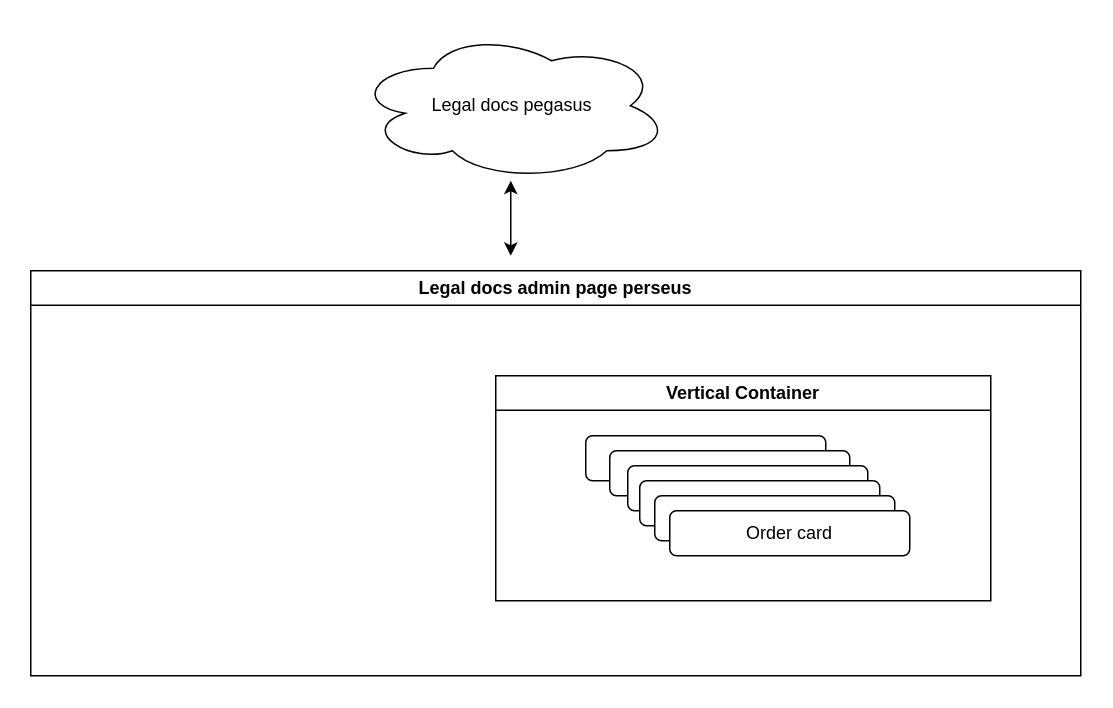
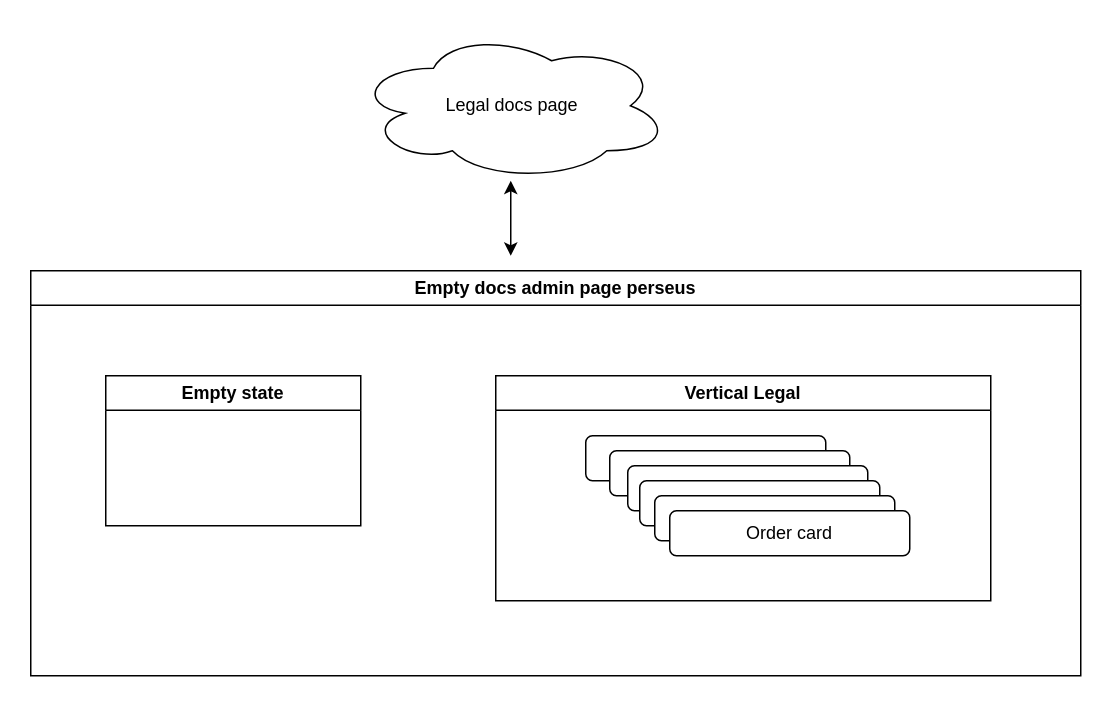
  <mxCell id="0" />
  <mxCell id="1" parent="0" />
- <mxCell id="2" value="Legal docs admin page perseus" style="swimlane;whiteSpace=wrap;html=1;" vertex="1" parent="1"><mxGeometry x="20" y="180" width="700" height="270" as="geometry" /></mxCell>
- <mxCell id="4" value="Vertical Container" style="swimlane;whiteSpace=wrap;html=1;" vertex="1" parent="2"><mxGeometry x="310" y="70" width="330" height="150" as="geometry" /></mxCell>
+ <mxCell id="2" value="Empty docs admin page perseus" style="swimlane;whiteSpace=wrap;html=1;" vertex="1" parent="1"><mxGeometry x="20" y="180" width="700" height="270" as="geometry" /></mxCell>
+ <mxCell id="3" value="Empty state" style="swimlane;whiteSpace=wrap;html=1;" vertex="1" parent="2"><mxGeometry x="50" y="70" width="170" height="100" as="geometry" /></mxCell>
+ <mxCell id="4" value="Vertical Legal" style="swimlane;whiteSpace=wrap;html=1;" vertex="1" parent="2"><mxGeometry x="310" y="70" width="330" height="150" as="geometry" /></mxCell>
  <mxCell id="5" value="Order card" style="rounded=1;whiteSpace=wrap;html=1;" vertex="1" parent="4"><mxGeometry x="60" y="40" width="160" height="30" as="geometry" /></mxCell>
  <mxCell id="6" value="Order card" style="rounded=1;whiteSpace=wrap;html=1;" vertex="1" parent="1"><mxGeometry x="406" y="300" width="160" height="30" as="geometry" /></mxCell>
  <mxCell id="7" value="Order card" style="rounded=1;whiteSpace=wrap;html=1;" vertex="1" parent="1"><mxGeometry x="418" y="310" width="160" height="30" as="geometry" /></mxCell>
  <mxCell id="8" value="Order card" style="rounded=1;whiteSpace=wrap;html=1;" vertex="1" parent="1"><mxGeometry x="426" y="320" width="160" height="30" as="geometry" /></mxCell>
  <mxCell id="9" value="Order card" style="rounded=1;whiteSpace=wrap;html=1;" vertex="1" parent="1"><mxGeometry x="436" y="330" width="160" height="30" as="geometry" /></mxCell>
  <mxCell id="10" value="Order card" style="rounded=1;whiteSpace=wrap;html=1;" vertex="1" parent="1"><mxGeometry x="446" y="340" width="160" height="30" as="geometry" /></mxCell>
- <mxCell id="11" value="Legal docs pegasus" style="ellipse;shape=cloud;whiteSpace=wrap;html=1;" vertex="1" parent="1"><mxGeometry x="236" y="20" width="210" height="100" as="geometry" /></mxCell>
+ <mxCell id="11" value="Legal docs page" style="ellipse;shape=cloud;whiteSpace=wrap;html=1;" vertex="1" parent="1"><mxGeometry x="236" y="20" width="210" height="100" as="geometry" /></mxCell>
  <mxCell id="12" value="" style="endArrow=classic;startArrow=classic;html=1;rounded=0;" edge="1" parent="1"><mxGeometry width="50" height="50" relative="1" as="geometry"><mxPoint x="340" y="170" as="sourcePoint" /><mxPoint x="340" y="120" as="targetPoint" /></mxGeometry></mxCell>
